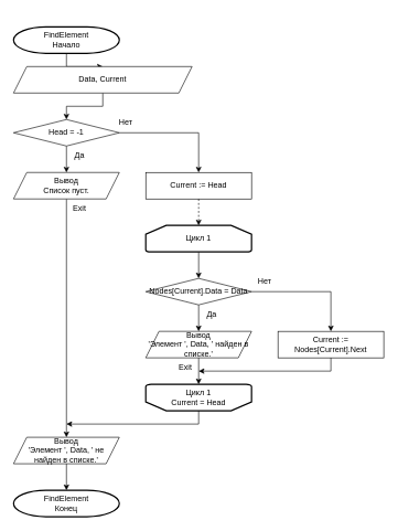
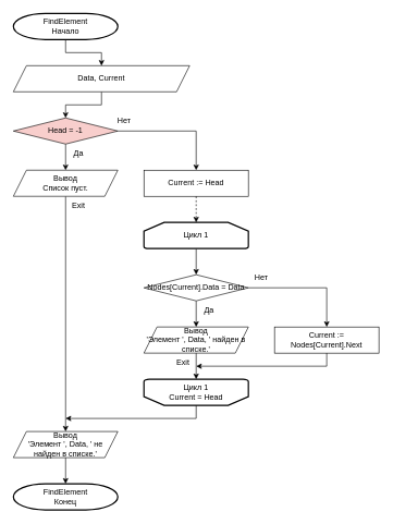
  <mxCell id="0" />
  <mxCell id="1" parent="0" />
  <mxCell id="2" style="edgeStyle=orthogonalEdgeStyle;rounded=0;orthogonalLoop=1;jettySize=auto;html=1;entryX=0.5;entryY=0;entryDx=0;entryDy=0;" edge="1" parent="1" source="3" target="5"><mxGeometry relative="1" as="geometry" /></mxCell>
- <mxCell id="3" value="FindElement&lt;div&gt;Начало&lt;/div&gt;" style="strokeWidth=2;html=1;shape=mxgraph.flowchart.terminator;whiteSpace=wrap;" vertex="1" parent="1"><mxGeometry x="20" y="40" width="160" height="40" as="geometry" /></mxCell>
+ <mxCell id="3" value="FindElement&lt;div&gt;Начало&lt;/div&gt;" style="strokeWidth=2;html=1;shape=mxgraph.flowchart.terminator;whiteSpace=wrap;" vertex="1" parent="1"><mxGeometry x="20" y="20" width="160" height="40" as="geometry" /></mxCell>
  <mxCell id="4" style="edgeStyle=orthogonalEdgeStyle;rounded=0;orthogonalLoop=1;jettySize=auto;html=1;entryX=0.5;entryY=0;entryDx=0;entryDy=0;" edge="1" parent="1" source="5" target="7"><mxGeometry relative="1" as="geometry" /></mxCell>
  <mxCell id="5" value="Data,&amp;nbsp;Current" style="shape=parallelogram;perimeter=parallelogramPerimeter;whiteSpace=wrap;html=1;fixedSize=1;" vertex="1" parent="1"><mxGeometry x="20" y="100" width="270" height="40" as="geometry" /></mxCell>
  <mxCell id="6" style="edgeStyle=orthogonalEdgeStyle;rounded=0;orthogonalLoop=1;jettySize=auto;html=1;entryX=0.5;entryY=0;entryDx=0;entryDy=0;" edge="1" parent="1" source="7" target="9"><mxGeometry relative="1" as="geometry" /></mxCell>
- <mxCell id="7" value="Head = -1" style="rhombus;whiteSpace=wrap;html=1;" vertex="1" parent="1"><mxGeometry x="20" y="180" width="160" height="40" as="geometry" /></mxCell>
+ <mxCell id="7" value="Head = -1" style="rhombus;whiteSpace=wrap;html=1;fillColor=#f8cecc;" vertex="1" parent="1"><mxGeometry x="20" y="180" width="160" height="40" as="geometry" /></mxCell>
  <mxCell id="8" style="edgeStyle=orthogonalEdgeStyle;rounded=0;orthogonalLoop=1;jettySize=auto;html=1;" edge="1" parent="1" source="9" target="31"><mxGeometry relative="1" as="geometry" /></mxCell>
  <mxCell id="9" value="Вывод&lt;div&gt;Список пуст.&lt;/div&gt;" style="shape=parallelogram;perimeter=parallelogramPerimeter;whiteSpace=wrap;html=1;fixedSize=1;" vertex="1" parent="1"><mxGeometry x="20" y="260" width="160" height="40" as="geometry" /></mxCell>
  <mxCell id="10" value="Да" style="text;html=1;align=center;verticalAlign=middle;whiteSpace=wrap;rounded=0;" vertex="1" parent="1"><mxGeometry x="90" y="220" width="60" height="30" as="geometry" /></mxCell>
  <mxCell id="11" value="" style="endArrow=none;html=1;rounded=0;exitX=1;exitY=0.5;exitDx=0;exitDy=0;" edge="1" parent="1" source="7"><mxGeometry width="50" height="50" relative="1" as="geometry"><mxPoint x="180" y="460" as="sourcePoint" /><mxPoint x="300" y="200" as="targetPoint" /></mxGeometry></mxCell>
  <mxCell id="12" value="Current := Head" style="rounded=0;whiteSpace=wrap;html=1;" vertex="1" parent="1"><mxGeometry x="220" y="260" width="160" height="40" as="geometry" /></mxCell>
  <mxCell id="13" value="" style="endArrow=classic;html=1;rounded=0;" edge="1" parent="1" target="12"><mxGeometry width="50" height="50" relative="1" as="geometry"><mxPoint x="300" y="200" as="sourcePoint" /><mxPoint x="230" y="410" as="targetPoint" /></mxGeometry></mxCell>
  <mxCell id="14" style="edgeStyle=orthogonalEdgeStyle;rounded=0;orthogonalLoop=1;jettySize=auto;html=1;entryX=0.5;entryY=0;entryDx=0;entryDy=0;" edge="1" parent="1" source="15" target="17"><mxGeometry relative="1" as="geometry" /></mxCell>
  <mxCell id="15" value="Цикл 1" style="strokeWidth=2;html=1;shape=mxgraph.flowchart.loop_limit;whiteSpace=wrap;" vertex="1" parent="1"><mxGeometry x="220" y="340" width="160" height="40" as="geometry" /></mxCell>
  <mxCell id="16" style="edgeStyle=orthogonalEdgeStyle;rounded=0;orthogonalLoop=1;jettySize=auto;html=1;entryX=0.5;entryY=0;entryDx=0;entryDy=0;" edge="1" parent="1" source="17" target="20"><mxGeometry relative="1" as="geometry" /></mxCell>
  <mxCell id="17" value="Nodes[Current].Data = Data" style="rhombus;whiteSpace=wrap;html=1;" vertex="1" parent="1"><mxGeometry x="220" y="420" width="160" height="40" as="geometry" /></mxCell>
  <mxCell id="18" value="Нет" style="text;html=1;align=center;verticalAlign=middle;whiteSpace=wrap;rounded=0;" vertex="1" parent="1"><mxGeometry x="160" y="170" width="60" height="30" as="geometry" /></mxCell>
  <mxCell id="19" style="edgeStyle=orthogonalEdgeStyle;rounded=0;orthogonalLoop=1;jettySize=auto;html=1;entryX=0.5;entryY=0;entryDx=0;entryDy=0;entryPerimeter=0;dashed=1;" edge="1" parent="1" source="12" target="15"><mxGeometry relative="1" as="geometry" /></mxCell>
  <mxCell id="20" value="Вывод&lt;div&gt;'Элемент ', Data, ' найден в списке.'&lt;/div&gt;" style="shape=parallelogram;perimeter=parallelogramPerimeter;whiteSpace=wrap;html=1;fixedSize=1;" vertex="1" parent="1"><mxGeometry x="220" y="500" width="160" height="40" as="geometry" /></mxCell>
  <mxCell id="21" value="Current := Nodes[Current].Next" style="rounded=0;whiteSpace=wrap;html=1;" vertex="1" parent="1"><mxGeometry x="420" y="500" width="160" height="40" as="geometry" /></mxCell>
  <mxCell id="22" value="Да" style="text;html=1;align=center;verticalAlign=middle;whiteSpace=wrap;rounded=0;" vertex="1" parent="1"><mxGeometry x="290" y="460" width="60" height="30" as="geometry" /></mxCell>
  <mxCell id="23" value="" style="endArrow=none;html=1;rounded=0;exitX=1;exitY=0.5;exitDx=0;exitDy=0;" edge="1" parent="1" source="17"><mxGeometry width="50" height="50" relative="1" as="geometry"><mxPoint x="340" y="460" as="sourcePoint" /><mxPoint x="500" y="440" as="targetPoint" /></mxGeometry></mxCell>
  <mxCell id="24" value="" style="endArrow=classic;html=1;rounded=0;entryX=0.5;entryY=0;entryDx=0;entryDy=0;" edge="1" parent="1" target="21"><mxGeometry width="50" height="50" relative="1" as="geometry"><mxPoint x="500" y="440" as="sourcePoint" /><mxPoint x="390" y="410" as="targetPoint" /></mxGeometry></mxCell>
  <mxCell id="25" value="Нет" style="text;html=1;align=center;verticalAlign=middle;whiteSpace=wrap;rounded=0;" vertex="1" parent="1"><mxGeometry x="370" y="410" width="60" height="30" as="geometry" /></mxCell>
  <mxCell id="26" value="Цикл 1&lt;div&gt;Current = Head&lt;/div&gt;" style="strokeWidth=2;html=1;shape=mxgraph.flowchart.loop_limit;whiteSpace=wrap;direction=west;" vertex="1" parent="1"><mxGeometry x="220" y="580" width="160" height="40" as="geometry" /></mxCell>
  <mxCell id="27" style="edgeStyle=orthogonalEdgeStyle;rounded=0;orthogonalLoop=1;jettySize=auto;html=1;entryX=0.5;entryY=1;entryDx=0;entryDy=0;entryPerimeter=0;" edge="1" parent="1" source="20" target="26"><mxGeometry relative="1" as="geometry" /></mxCell>
  <mxCell id="28" value="" style="endArrow=none;html=1;rounded=0;entryX=0.5;entryY=1;entryDx=0;entryDy=0;" edge="1" parent="1" target="21"><mxGeometry width="50" height="50" relative="1" as="geometry"><mxPoint x="500" y="560" as="sourcePoint" /><mxPoint x="390" y="410" as="targetPoint" /></mxGeometry></mxCell>
  <mxCell id="29" value="" style="endArrow=classic;html=1;rounded=0;" edge="1" parent="1"><mxGeometry width="50" height="50" relative="1" as="geometry"><mxPoint x="500" y="560" as="sourcePoint" /><mxPoint x="300" y="560" as="targetPoint" /></mxGeometry></mxCell>
  <mxCell id="30" value="Exit" style="text;html=1;align=center;verticalAlign=middle;whiteSpace=wrap;rounded=0;" vertex="1" parent="1"><mxGeometry x="250" y="540" width="60" height="30" as="geometry" /></mxCell>
  <mxCell id="31" value="Вывод&lt;div&gt;'Элемент ', Data, ' не найден в списке.'&lt;/div&gt;" style="shape=parallelogram;perimeter=parallelogramPerimeter;whiteSpace=wrap;html=1;fixedSize=1;" vertex="1" parent="1"><mxGeometry x="20" y="660" width="160" height="40" as="geometry" /></mxCell>
  <mxCell id="32" value="" style="endArrow=none;html=1;rounded=0;entryX=0.5;entryY=0;entryDx=0;entryDy=0;entryPerimeter=0;" edge="1" parent="1" target="26"><mxGeometry width="50" height="50" relative="1" as="geometry"><mxPoint x="300" y="640" as="sourcePoint" /><mxPoint x="370" y="410" as="targetPoint" /></mxGeometry></mxCell>
  <mxCell id="33" value="" style="endArrow=classic;html=1;rounded=0;" edge="1" parent="1"><mxGeometry width="50" height="50" relative="1" as="geometry"><mxPoint x="300" y="640" as="sourcePoint" /><mxPoint x="100" y="640" as="targetPoint" /></mxGeometry></mxCell>
  <mxCell id="34" value="FindElement&lt;div&gt;Конец&lt;/div&gt;" style="strokeWidth=2;html=1;shape=mxgraph.flowchart.terminator;whiteSpace=wrap;" vertex="1" parent="1"><mxGeometry x="20" y="740" width="160" height="40" as="geometry" /></mxCell>
  <mxCell id="35" style="edgeStyle=orthogonalEdgeStyle;rounded=0;orthogonalLoop=1;jettySize=auto;html=1;entryX=0.5;entryY=0;entryDx=0;entryDy=0;entryPerimeter=0;" edge="1" parent="1" source="31" target="34"><mxGeometry relative="1" as="geometry" /></mxCell>
  <mxCell id="36" value="Exit" style="text;html=1;align=center;verticalAlign=middle;whiteSpace=wrap;rounded=0;" vertex="1" parent="1"><mxGeometry x="90" y="300" width="60" height="30" as="geometry" /></mxCell>
